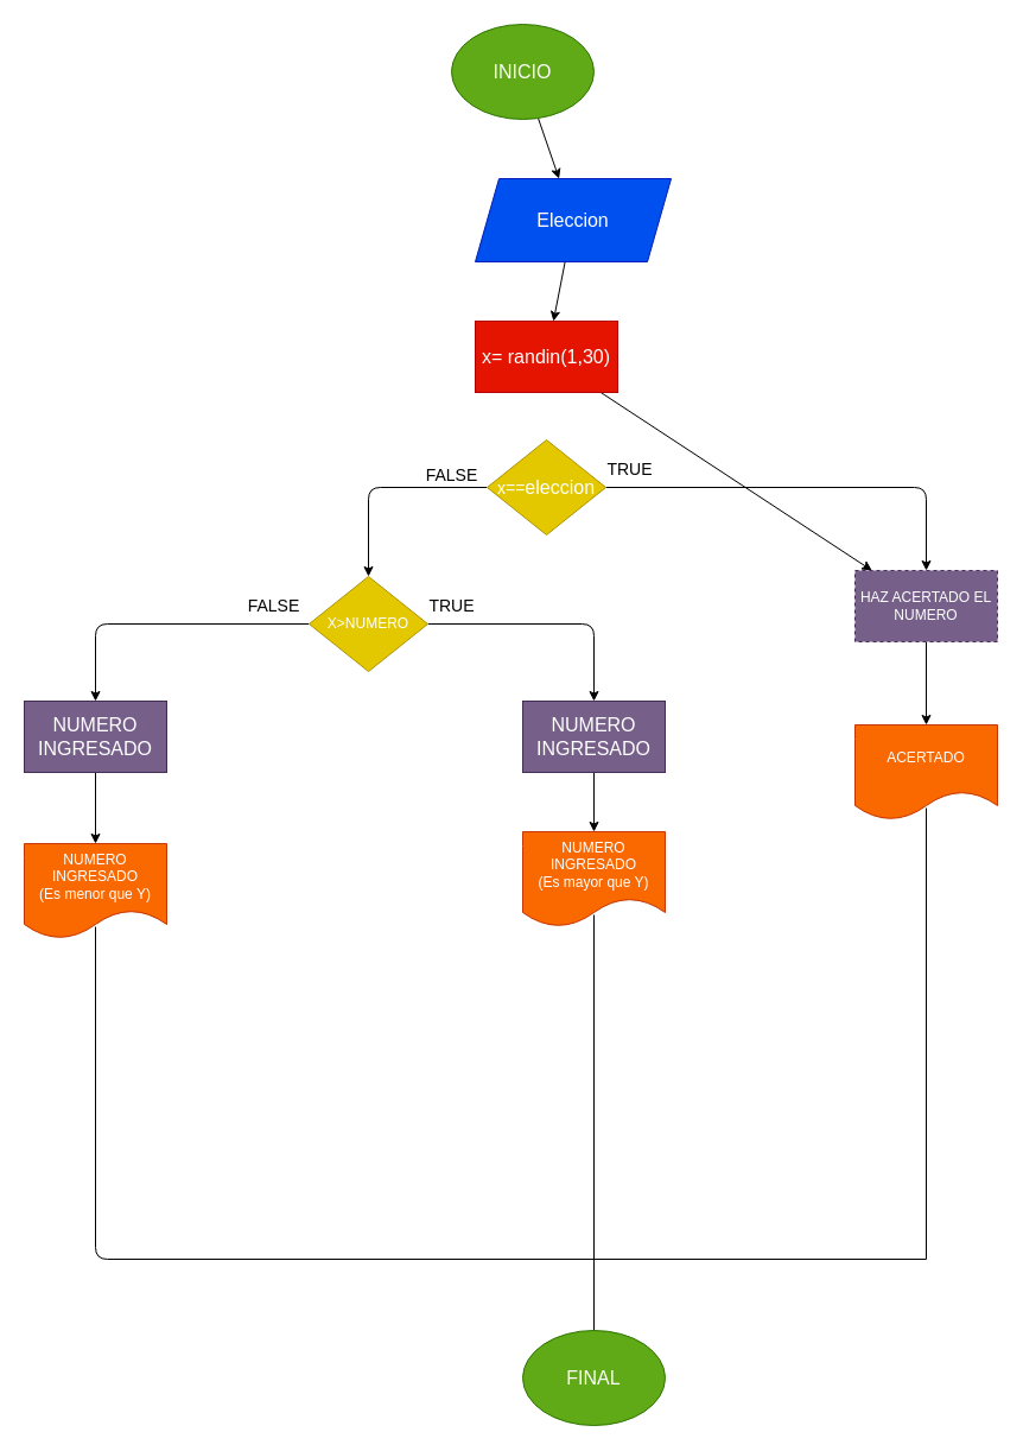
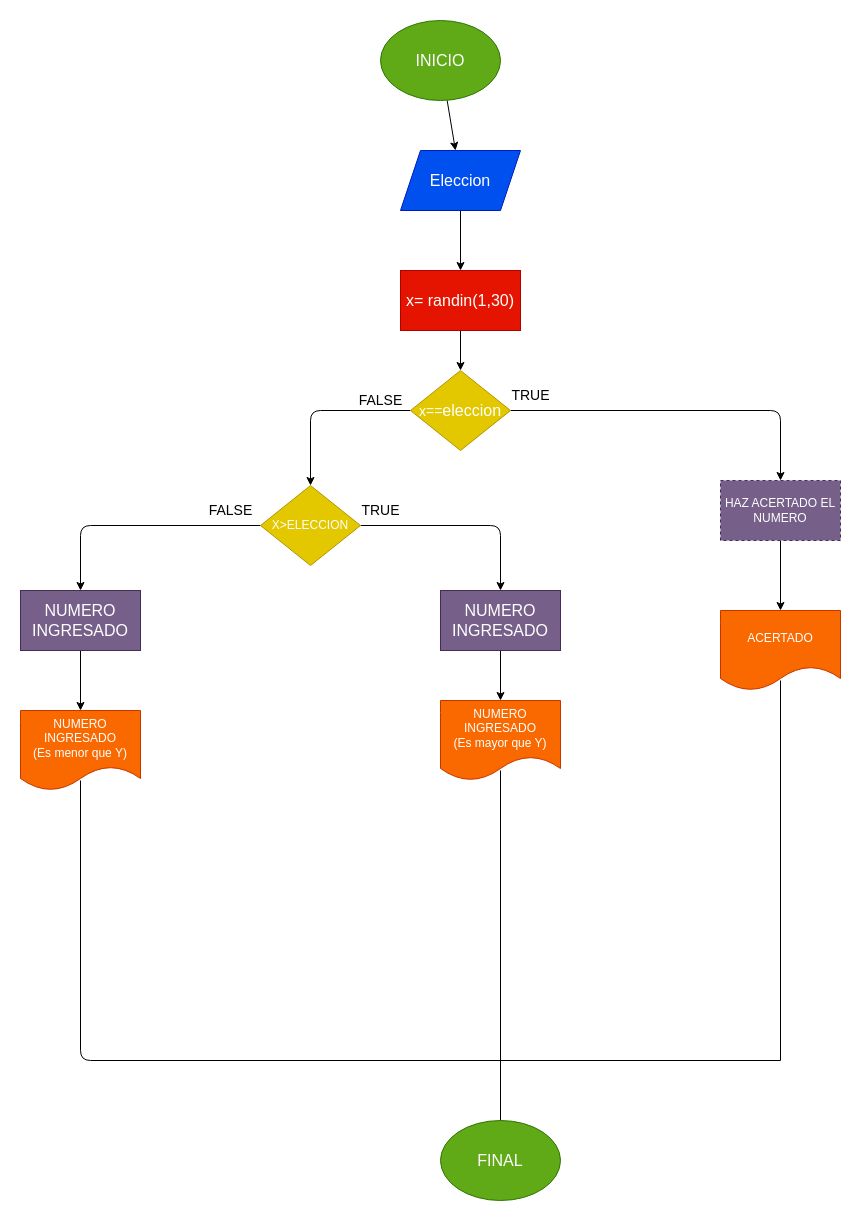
  <mxCell id="0" />
  <mxCell id="1" parent="0" />
  <mxCell id="2" value="" style="edgeStyle=none;html=1;fontSize=18;" edge="1" parent="1" source="3" target="5"><mxGeometry relative="1" as="geometry" /></mxCell>
  <mxCell id="3" value="&lt;font size=&quot;3&quot;&gt;INICIO&lt;/font&gt;" style="ellipse;whiteSpace=wrap;html=1;fillColor=#60a917;fontColor=#ffffff;strokeColor=#2D7600;" vertex="1" parent="1"><mxGeometry x="380" y="20" width="120" height="80" as="geometry" /></mxCell>
  <mxCell id="4" value="" style="edgeStyle=none;html=1;fontSize=14;" edge="1" parent="1" source="5" target="7"><mxGeometry relative="1" as="geometry" /></mxCell>
- <mxCell id="5" value="&lt;font size=&quot;3&quot;&gt;Eleccion&lt;/font&gt;" style="shape=parallelogram;perimeter=parallelogramPerimeter;whiteSpace=wrap;html=1;fixedSize=1;fillColor=#0050ef;fontColor=#ffffff;strokeColor=#001DBC;" vertex="1" parent="1"><mxGeometry x="400" y="150" width="165" height="70" as="geometry" /></mxCell>
- <mxCell id="6" value="" style="edgeStyle=none;html=1;fontSize=14;" edge="1" parent="1" source="7" target="18"><mxGeometry relative="1" as="geometry" /></mxCell>
+ <mxCell id="5" value="&lt;font size=&quot;3&quot;&gt;Eleccion&lt;/font&gt;" style="shape=parallelogram;perimeter=parallelogramPerimeter;whiteSpace=wrap;html=1;fixedSize=1;fillColor=#0050ef;fontColor=#ffffff;strokeColor=#001DBC;" vertex="1" parent="1"><mxGeometry x="400" y="150" width="120" height="60" as="geometry" /></mxCell>
+ <mxCell id="6" value="" style="edgeStyle=none;html=1;fontSize=14;" edge="1" parent="1" source="7" target="10"><mxGeometry relative="1" as="geometry" /></mxCell>
  <mxCell id="7" value="&lt;font size=&quot;3&quot;&gt;x= randin(1,30)&lt;/font&gt;" style="whiteSpace=wrap;html=1;fillColor=#e51400;fontColor=#ffffff;strokeColor=#B20000;" vertex="1" parent="1"><mxGeometry x="400" y="270" width="120" height="60" as="geometry" /></mxCell>
  <mxCell id="8" value="" style="edgeStyle=none;html=1;fontSize=14;" edge="1" parent="1" source="10" target="13"><mxGeometry relative="1" as="geometry"><Array as="points"><mxPoint x="310" y="410" /></Array></mxGeometry></mxCell>
  <mxCell id="9" value="" style="edgeStyle=none;html=1;fontSize=14;" edge="1" parent="1" source="10" target="18"><mxGeometry relative="1" as="geometry"><Array as="points"><mxPoint x="780" y="410" /></Array></mxGeometry></mxCell>
  <mxCell id="10" value="&lt;font style=&quot;font-size: 14px;&quot; color=&quot;#ffffff&quot;&gt;x==&lt;/font&gt;&lt;font size=&quot;3&quot; style=&quot;&quot; color=&quot;#ffffff&quot;&gt;eleccion&lt;/font&gt;&lt;font style=&quot;font-size: 12px;&quot; color=&quot;#ffffff&quot;&gt;&lt;/font&gt;" style="rhombus;whiteSpace=wrap;html=1;fillColor=#e3c800;fontColor=#000000;strokeColor=#B09500;" vertex="1" parent="1"><mxGeometry x="410" y="370" width="100" height="80" as="geometry" /></mxCell>
  <mxCell id="11" value="" style="edgeStyle=none;html=1;fontSize=14;" edge="1" parent="1" source="13" target="15"><mxGeometry relative="1" as="geometry"><Array as="points"><mxPoint x="80" y="525" /></Array></mxGeometry></mxCell>
  <mxCell id="12" value="" style="edgeStyle=none;html=1;fontSize=14;" edge="1" parent="1" source="13" target="21"><mxGeometry relative="1" as="geometry"><Array as="points"><mxPoint x="500" y="525" /></Array></mxGeometry></mxCell>
- <mxCell id="13" value="&lt;font color=&quot;#ffffff&quot;&gt;X&amp;gt;NUMERO&lt;/font&gt;" style="rhombus;whiteSpace=wrap;html=1;fillColor=#e3c800;fontColor=#000000;strokeColor=#B09500;" vertex="1" parent="1"><mxGeometry x="260" y="485" width="100" height="80" as="geometry" /></mxCell>
+ <mxCell id="13" value="&lt;font color=&quot;#ffffff&quot;&gt;X&amp;gt;ELECCION&lt;/font&gt;" style="rhombus;whiteSpace=wrap;html=1;fillColor=#e3c800;fontColor=#000000;strokeColor=#B09500;" vertex="1" parent="1"><mxGeometry x="260" y="485" width="100" height="80" as="geometry" /></mxCell>
  <mxCell id="14" value="" style="edgeStyle=none;html=1;fontSize=14;" edge="1" parent="1" source="15" target="16"><mxGeometry relative="1" as="geometry" /></mxCell>
  <mxCell id="15" value="&lt;font size=&quot;3&quot;&gt;NUMERO INGRESADO&lt;/font&gt;" style="whiteSpace=wrap;html=1;fillColor=#76608a;fontColor=#ffffff;strokeColor=#432D57;" vertex="1" parent="1"><mxGeometry x="20" y="590" width="120" height="60" as="geometry" /></mxCell>
  <mxCell id="16" value="&lt;font color=&quot;#ffffff&quot;&gt;NUMERO INGRESADO&lt;br&gt;(Es menor que Y)&lt;br&gt;&lt;/font&gt;" style="shape=document;whiteSpace=wrap;html=1;boundedLbl=1;fillColor=#fa6800;fontColor=#000000;strokeColor=#C73500;" vertex="1" parent="1"><mxGeometry x="20" y="710" width="120" height="80" as="geometry" /></mxCell>
  <mxCell id="17" value="" style="edgeStyle=none;html=1;fontSize=14;" edge="1" parent="1" source="18" target="19"><mxGeometry relative="1" as="geometry" /></mxCell>
  <mxCell id="18" value="HAZ ACERTADO EL NUMERO" style="whiteSpace=wrap;html=1;fillColor=#76608a;fontColor=#ffffff;strokeColor=#432D57;dashed=1;" vertex="1" parent="1"><mxGeometry x="720" y="480" width="120" height="60" as="geometry" /></mxCell>
  <mxCell id="19" value="&lt;font color=&quot;#ffffff&quot;&gt;ACERTADO&lt;/font&gt;" style="shape=document;whiteSpace=wrap;html=1;boundedLbl=1;fillColor=#fa6800;fontColor=#000000;strokeColor=#C73500;" vertex="1" parent="1"><mxGeometry x="720" y="610" width="120" height="80" as="geometry" /></mxCell>
  <mxCell id="20" value="" style="edgeStyle=none;html=1;fontSize=14;" edge="1" parent="1" source="21" target="22"><mxGeometry relative="1" as="geometry" /></mxCell>
  <mxCell id="21" value="&lt;font size=&quot;3&quot;&gt;NUMERO INGRESADO&lt;/font&gt;" style="whiteSpace=wrap;html=1;fillColor=#76608a;fontColor=#ffffff;strokeColor=#432D57;" vertex="1" parent="1"><mxGeometry x="440" y="590" width="120" height="60" as="geometry" /></mxCell>
  <mxCell id="22" value="&lt;font color=&quot;#ffffff&quot;&gt;NUMERO INGRESADO&lt;br&gt;(Es mayor que Y)&lt;br&gt;&lt;/font&gt;" style="shape=document;whiteSpace=wrap;html=1;boundedLbl=1;fillColor=#fa6800;fontColor=#000000;strokeColor=#C73500;" vertex="1" parent="1"><mxGeometry x="440" y="700" width="120" height="80" as="geometry" /></mxCell>
  <mxCell id="23" value="FALSE" style="text;html=1;align=center;verticalAlign=middle;resizable=0;points=[];autosize=1;strokeColor=none;fillColor=none;fontSize=14;" vertex="1" parent="1"><mxGeometry x="345" y="385" width="70" height="30" as="geometry" /></mxCell>
  <mxCell id="24" value="TRUE" style="text;html=1;align=center;verticalAlign=middle;resizable=0;points=[];autosize=1;strokeColor=none;fillColor=none;fontSize=14;" vertex="1" parent="1"><mxGeometry x="500" y="380" width="60" height="30" as="geometry" /></mxCell>
  <mxCell id="25" value="FALSE" style="text;html=1;align=center;verticalAlign=middle;resizable=0;points=[];autosize=1;strokeColor=none;fillColor=none;fontSize=14;" vertex="1" parent="1"><mxGeometry x="195" y="495" width="70" height="30" as="geometry" /></mxCell>
  <mxCell id="26" value="TRUE" style="text;html=1;align=center;verticalAlign=middle;resizable=0;points=[];autosize=1;strokeColor=none;fillColor=none;fontSize=14;" vertex="1" parent="1"><mxGeometry x="350" y="495" width="60" height="30" as="geometry" /></mxCell>
  <mxCell id="27" value="" style="endArrow=none;html=1;fontSize=14;fontColor=#FFFFFF;" edge="1" parent="1"><mxGeometry width="50" height="50" relative="1" as="geometry"><mxPoint x="780" y="1060" as="sourcePoint" /><mxPoint x="80" y="780" as="targetPoint" /><Array as="points"><mxPoint x="80" y="1060" /></Array></mxGeometry></mxCell>
  <mxCell id="28" value="" style="endArrow=none;html=1;fontSize=14;fontColor=#FFFFFF;" edge="1" parent="1"><mxGeometry width="50" height="50" relative="1" as="geometry"><mxPoint x="780" y="1060" as="sourcePoint" /><mxPoint x="780" y="680" as="targetPoint" /></mxGeometry></mxCell>
  <mxCell id="29" value="" style="endArrow=none;html=1;fontSize=14;fontColor=#FFFFFF;" edge="1" parent="1"><mxGeometry width="50" height="50" relative="1" as="geometry"><mxPoint x="500" y="1060" as="sourcePoint" /><mxPoint x="500" y="770" as="targetPoint" /></mxGeometry></mxCell>
  <mxCell id="30" value="" style="endArrow=none;html=1;fontSize=14;fontColor=#FFFFFF;exitX=0.5;exitY=0;exitDx=0;exitDy=0;" edge="1" parent="1" source="31"><mxGeometry width="50" height="50" relative="1" as="geometry"><mxPoint x="500" y="1140" as="sourcePoint" /><mxPoint x="500" y="1060" as="targetPoint" /></mxGeometry></mxCell>
  <mxCell id="31" value="&lt;font size=&quot;3&quot;&gt;FINAL&lt;/font&gt;" style="ellipse;whiteSpace=wrap;html=1;fontSize=14;fontColor=#ffffff;fillColor=#60a917;strokeColor=#2D7600;" vertex="1" parent="1"><mxGeometry x="440" y="1120" width="120" height="80" as="geometry" /></mxCell>
